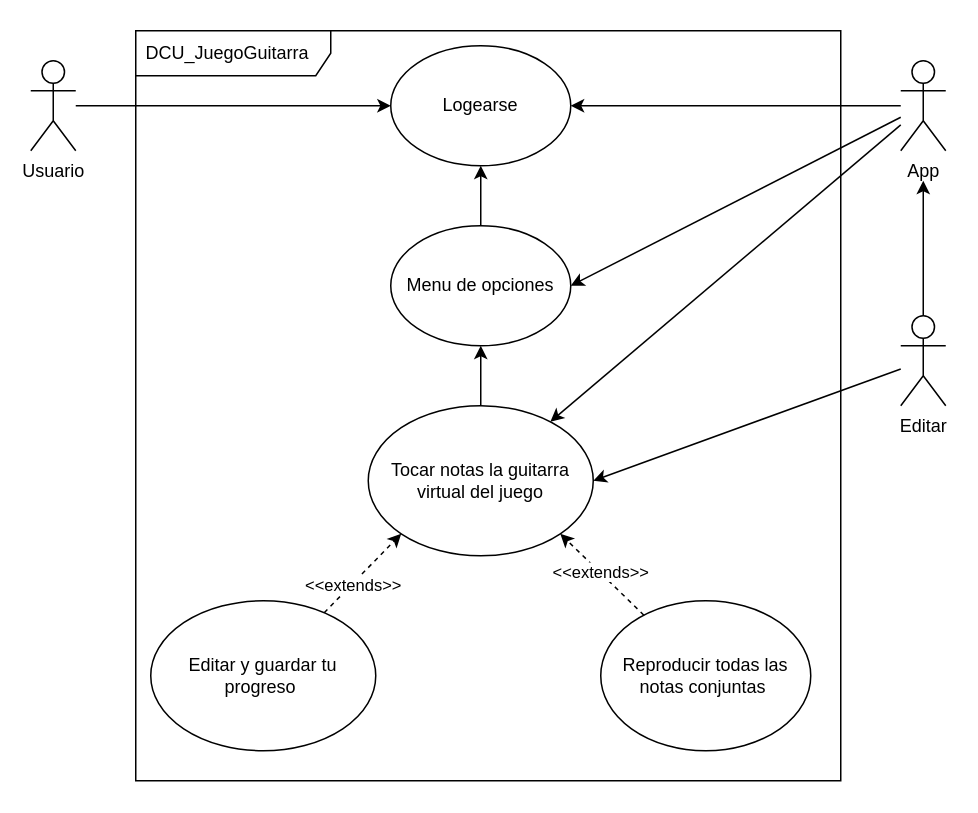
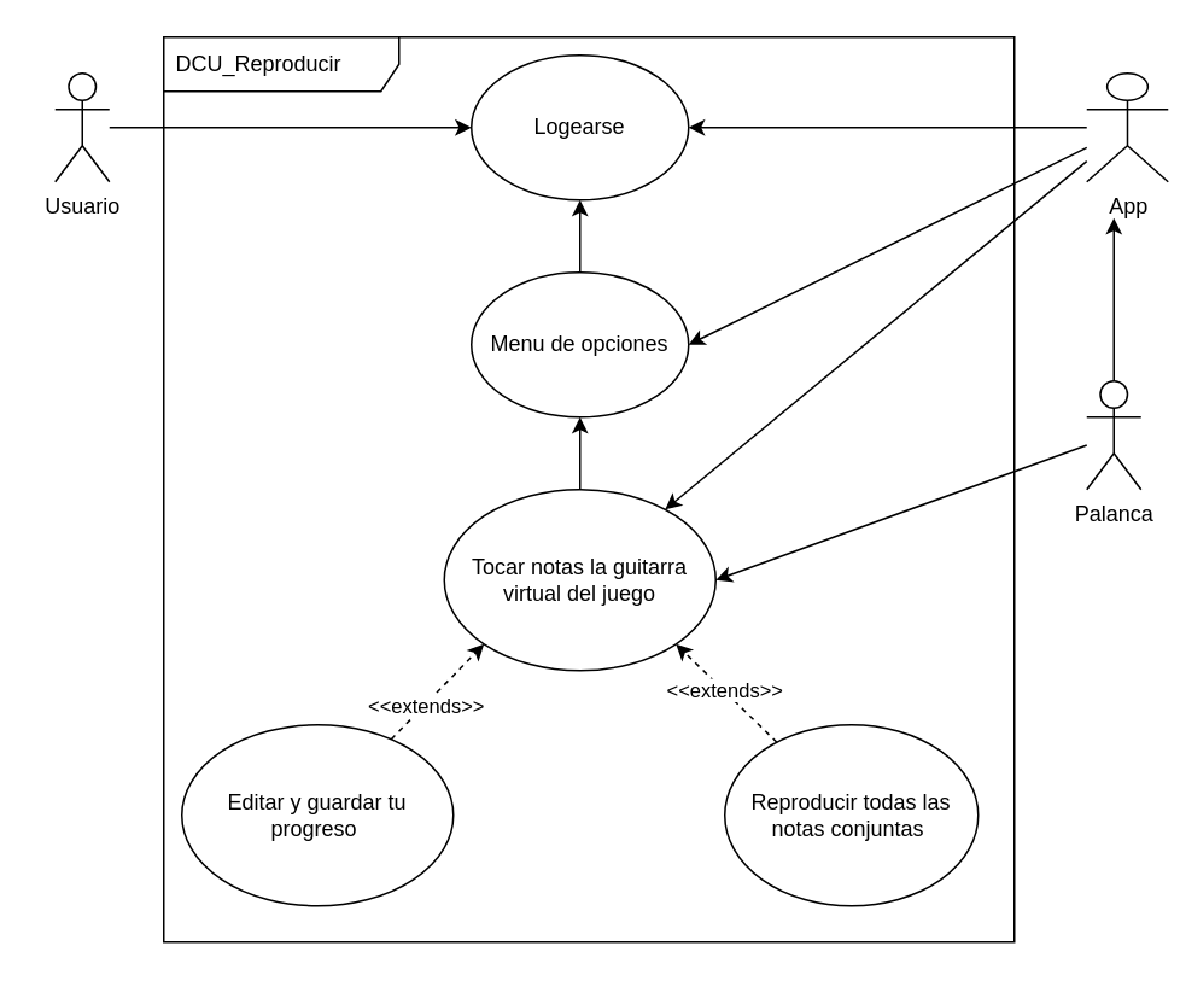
  <mxCell id="0" />
  <mxCell id="1" parent="0" />
  <mxCell id="2" style="edgeStyle=none;html=1;entryX=0;entryY=0.5;entryDx=0;entryDy=0;" edge="1" parent="1" source="3" target="11"><mxGeometry relative="1" as="geometry" /></mxCell>
- <mxCell id="3" value="Usuario" style="shape=umlActor;verticalLabelPosition=bottom;verticalAlign=top;html=1;" parent="1" vertex="1"><mxGeometry x="20" y="40" width="30" height="60" as="geometry" /></mxCell>
+ <mxCell id="3" value="Usuario" style="shape=umlActor;verticalLabelPosition=bottom;verticalAlign=top;html=1;" parent="1" vertex="1"><mxGeometry x="30" y="40" width="30" height="60" as="geometry" /></mxCell>
  <mxCell id="4" style="edgeStyle=none;html=1;entryX=1;entryY=0.5;entryDx=0;entryDy=0;" parent="1" source="7" target="11" edge="1"><mxGeometry relative="1" as="geometry" /></mxCell>
  <mxCell id="5" style="edgeStyle=none;html=1;entryX=1;entryY=0.5;entryDx=0;entryDy=0;" edge="1" parent="1" source="7" target="13"><mxGeometry relative="1" as="geometry" /></mxCell>
  <mxCell id="6" style="edgeStyle=none;html=1;" edge="1" parent="1" source="7" target="15"><mxGeometry relative="1" as="geometry" /></mxCell>
- <mxCell id="7" value="App" style="shape=umlActor;verticalLabelPosition=bottom;verticalAlign=top;html=1;" parent="1" vertex="1"><mxGeometry x="600" y="40" width="30" height="60" as="geometry" /></mxCell>
+ <mxCell id="7" value="App" style="shape=umlActor;verticalLabelPosition=bottom;verticalAlign=top;html=1;" parent="1" vertex="1"><mxGeometry x="600" y="40" width="45" height="60" as="geometry" /></mxCell>
  <mxCell id="8" style="edgeStyle=none;html=1;" parent="1" source="10" edge="1"><mxGeometry relative="1" as="geometry"><mxPoint x="615" y="120" as="targetPoint" /></mxGeometry></mxCell>
  <mxCell id="9" style="edgeStyle=none;html=1;entryX=1;entryY=0.5;entryDx=0;entryDy=0;" edge="1" parent="1" source="10" target="15"><mxGeometry relative="1" as="geometry" /></mxCell>
- <mxCell id="10" value="Editar" style="shape=umlActor;verticalLabelPosition=bottom;verticalAlign=top;html=1;" parent="1" vertex="1"><mxGeometry x="600" y="210" width="30" height="60" as="geometry" /></mxCell>
+ <mxCell id="10" value="Palanca" style="shape=umlActor;verticalLabelPosition=bottom;verticalAlign=top;html=1;" parent="1" vertex="1"><mxGeometry x="600" y="210" width="30" height="60" as="geometry" /></mxCell>
  <mxCell id="11" value="Logearse" style="ellipse;whiteSpace=wrap;html=1;" parent="1" vertex="1"><mxGeometry x="260" y="30" width="120" height="80" as="geometry" /></mxCell>
  <mxCell id="12" style="edgeStyle=none;html=1;exitX=0.5;exitY=0;exitDx=0;exitDy=0;entryX=0.5;entryY=1;entryDx=0;entryDy=0;" edge="1" parent="1" source="13" target="11"><mxGeometry relative="1" as="geometry" /></mxCell>
  <mxCell id="13" value="Menu de opciones" style="ellipse;whiteSpace=wrap;html=1;" parent="1" vertex="1"><mxGeometry x="260" y="150" width="120" height="80" as="geometry" /></mxCell>
  <mxCell id="14" style="edgeStyle=none;html=1;entryX=0.5;entryY=1;entryDx=0;entryDy=0;" parent="1" source="15" target="13" edge="1"><mxGeometry relative="1" as="geometry" /></mxCell>
  <mxCell id="15" value="Tocar notas la guitarra virtual del juego" style="ellipse;whiteSpace=wrap;html=1;" parent="1" vertex="1"><mxGeometry x="245" y="270" width="150" height="100" as="geometry" /></mxCell>
  <mxCell id="16" value="" style="edgeStyle=none;html=1;entryX=0;entryY=1;entryDx=0;entryDy=0;dashed=1;" parent="1" source="18" target="15" edge="1"><mxGeometry x="0.128" y="-11" relative="1" as="geometry"><mxPoint as="offset" /></mxGeometry></mxCell>
  <mxCell id="17" value="&amp;lt;&amp;lt;extends&amp;gt;&amp;gt;" style="edgeLabel;html=1;align=center;verticalAlign=middle;resizable=0;points=[];" vertex="1" connectable="0" parent="16"><mxGeometry x="-0.354" y="-3" relative="1" as="geometry"><mxPoint y="-3" as="offset" /></mxGeometry></mxCell>
  <mxCell id="18" value="Editar y guardar tu progreso&amp;nbsp;" style="ellipse;whiteSpace=wrap;html=1;" parent="1" vertex="1"><mxGeometry x="100" y="400" width="150" height="100" as="geometry" /></mxCell>
  <mxCell id="19" value="Reproducir todas las notas conjuntas&amp;nbsp;" style="ellipse;whiteSpace=wrap;html=1;" parent="1" vertex="1"><mxGeometry x="400" y="400" width="140" height="100" as="geometry" /></mxCell>
- <mxCell id="20" value="DCU_JuegoGuitarra" style="shape=umlFrame;whiteSpace=wrap;html=1;width=130;height=30;boundedLbl=1;verticalAlign=middle;align=left;spacingLeft=5;" vertex="1" parent="1"><mxGeometry x="90" y="20" width="470" height="500" as="geometry" /></mxCell>
+ <mxCell id="20" value="DCU_Reproducir" style="shape=umlFrame;whiteSpace=wrap;html=1;width=130;height=30;boundedLbl=1;verticalAlign=middle;align=left;spacingLeft=5;" vertex="1" parent="1"><mxGeometry x="90" y="20" width="470" height="500" as="geometry" /></mxCell>
  <mxCell id="21" value="" style="edgeStyle=none;html=1;entryX=1;entryY=1;entryDx=0;entryDy=0;dashed=1;" edge="1" parent="1" source="19" target="15"><mxGeometry x="0.128" y="-11" relative="1" as="geometry"><mxPoint x="225.67" y="417.99" as="sourcePoint" /><mxPoint x="276.967" y="365.355" as="targetPoint" /><mxPoint as="offset" /></mxGeometry></mxCell>
  <mxCell id="22" value="&amp;lt;&amp;lt;extends&amp;gt;&amp;gt;" style="edgeLabel;html=1;align=center;verticalAlign=middle;resizable=0;points=[];" vertex="1" connectable="0" parent="21"><mxGeometry x="-0.354" y="-3" relative="1" as="geometry"><mxPoint x="-13" y="-10" as="offset" /></mxGeometry></mxCell>
